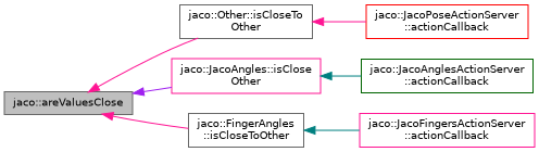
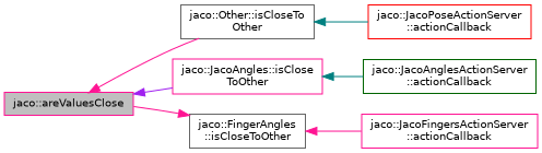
  digraph {
    rankdir=LR
    node [color=gray40 fillcolor=white fontname=Helvetica fontsize=10 shape=record style=filled]
    edge [color=deeppink dir=back fontname=Helvetica fontsize=10 labelfontname=Helvetica labelfontsize=10 style=solid]
-   n1 [fillcolor=grey75 fontcolor=black height=0.2 label="jaco::areValuesClose" width=0.4]
+   n1 [color=deeppink fillcolor=grey75 fontcolor=black height=0.2 label="jaco::areValuesClose" width=0.4]
    n2 [height=0.2 label="jaco::Other::isCloseTo\lOther" width=0.4]
-   n3 [color=deeppink height=0.2 label="jaco::JacoAngles::isClose\lOther" width=0.4]
+   n3 [color=deeppink height=0.2 label="jaco::JacoAngles::isClose\lToOther" width=0.4]
    n4 [height=0.2 label="jaco::FingerAngles\l::isCloseToOther" width=0.4]
    n5 [color=red height=0.2 label="jaco::JacoPoseActionServer\l::actionCallback" width=0.4]
    n6 [color=darkgreen height=0.2 label="jaco::JacoAnglesActionServer\l::actionCallback" width=0.4]
    n7 [color=deeppink height=0.2 label="jaco::JacoFingersActionServer\l::actionCallback" width=0.4]
    n1 -> n2
    n1 -> n3 [color=purple]
-   n1 -> n4
-   n2 -> n5
+   n4 -> n1
+   n2 -> n5 [color=teal]
    n3 -> n6 [color=teal]
-   n4 -> n7 [color=teal]
+   n4 -> n7
  }
